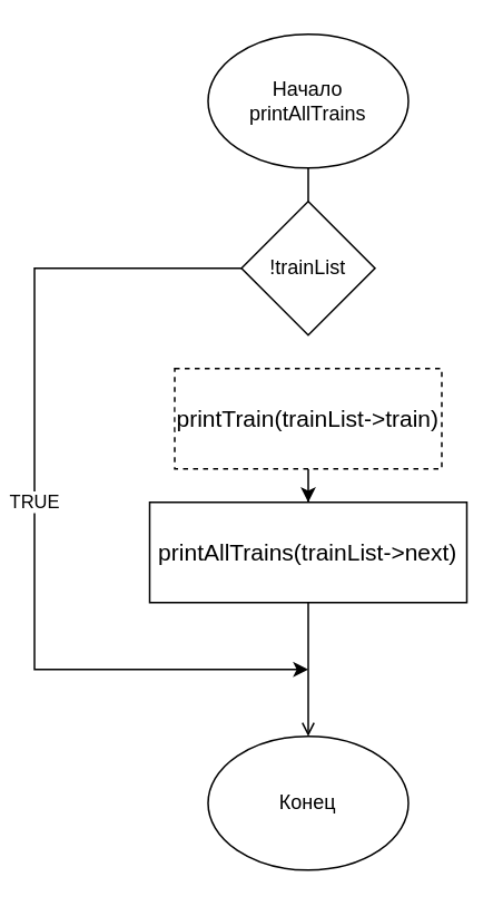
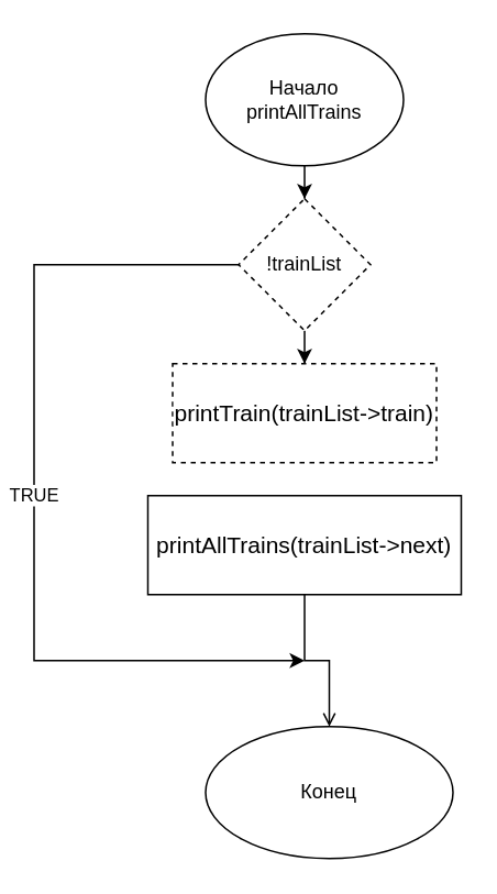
  <mxCell id="0" />
  <mxCell id="1" parent="0" />
- <mxCell id="2" style="edgeStyle=orthogonalEdgeStyle;rounded=0;orthogonalLoop=1;jettySize=auto;html=1;endArrow=none;" edge="1" parent="1" source="3" target="6"><mxGeometry relative="1" as="geometry" /></mxCell>
+ <mxCell id="2" style="edgeStyle=orthogonalEdgeStyle;rounded=0;orthogonalLoop=1;jettySize=auto;html=1;" edge="1" parent="1" source="3" target="6"><mxGeometry relative="1" as="geometry" /></mxCell>
  <mxCell id="3" value="Начало&lt;br&gt;printAllTrains" style="ellipse;whiteSpace=wrap;html=1;" vertex="1" parent="1"><mxGeometry x="124" y="20" width="120" height="80" as="geometry" /></mxCell>
+ <mxCell id="4" style="edgeStyle=orthogonalEdgeStyle;rounded=0;orthogonalLoop=1;jettySize=auto;html=1;" edge="1" parent="1" source="6" target="8"><mxGeometry relative="1" as="geometry" /></mxCell>
  <mxCell id="5" value="TRUE" style="edgeStyle=orthogonalEdgeStyle;rounded=0;orthogonalLoop=1;jettySize=auto;html=1;" edge="1" parent="1" source="6"><mxGeometry relative="1" as="geometry"><mxPoint x="184" y="400" as="targetPoint" /><Array as="points"><mxPoint x="20" y="160" /><mxPoint x="20" y="400" /></Array></mxGeometry></mxCell>
- <mxCell id="6" value="!trainList" style="rhombus;whiteSpace=wrap;html=1;" vertex="1" parent="1"><mxGeometry x="144" y="120" width="80" height="80" as="geometry" /></mxCell>
- <mxCell id="7" style="edgeStyle=orthogonalEdgeStyle;rounded=0;orthogonalLoop=1;jettySize=auto;html=1;entryX=0.5;entryY=0;entryDx=0;entryDy=0;" edge="1" parent="1" source="8" target="10"><mxGeometry relative="1" as="geometry" /></mxCell>
+ <mxCell id="6" value="!trainList" style="rhombus;whiteSpace=wrap;html=1;dashed=1;" vertex="1" parent="1"><mxGeometry x="144" y="120" width="80" height="80" as="geometry" /></mxCell>
  <mxCell id="8" value="&lt;div style=&quot;font-size: 14px; line-height: 19px;&quot;&gt;&lt;span style=&quot;background-color: rgb(255, 255, 255);&quot;&gt;printTrain(trainList-&amp;gt;train)&lt;/span&gt;&lt;/div&gt;" style="rounded=0;whiteSpace=wrap;html=1;dashed=1;" vertex="1" parent="1"><mxGeometry x="104" y="220" width="160" height="60" as="geometry" /></mxCell>
  <mxCell id="9" style="edgeStyle=orthogonalEdgeStyle;rounded=0;orthogonalLoop=1;jettySize=auto;html=1;endArrow=open;" edge="1" parent="1" source="10" target="11"><mxGeometry relative="1" as="geometry" /></mxCell>
  <mxCell id="10" value="&lt;div style=&quot;font-size: 14px; line-height: 19px;&quot;&gt;&lt;span style=&quot;background-color: rgb(255, 255, 255);&quot;&gt;printAllTrains(trainList-&amp;gt;next)&lt;/span&gt;&lt;/div&gt;" style="rounded=0;whiteSpace=wrap;html=1;" vertex="1" parent="1"><mxGeometry x="89" y="300" width="190" height="60" as="geometry" /></mxCell>
- <mxCell id="11" value="Конец" style="ellipse;whiteSpace=wrap;html=1;" vertex="1" parent="1"><mxGeometry x="124" y="440" width="120" height="80" as="geometry" /></mxCell>
+ <mxCell id="11" value="Конец" style="ellipse;whiteSpace=wrap;html=1;" vertex="1" parent="1"><mxGeometry x="124" y="440" width="150" height="80" as="geometry" /></mxCell>
